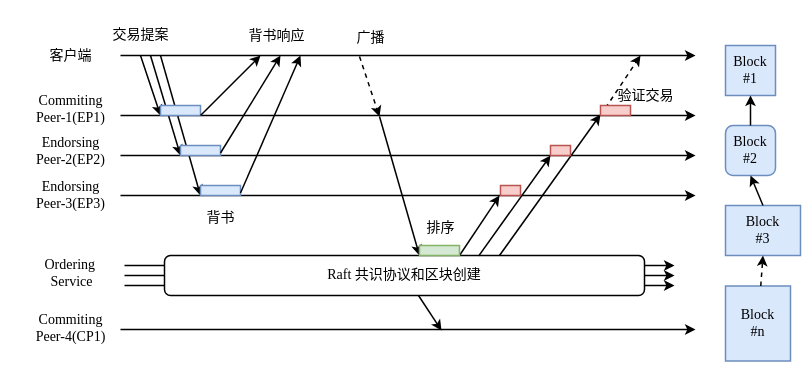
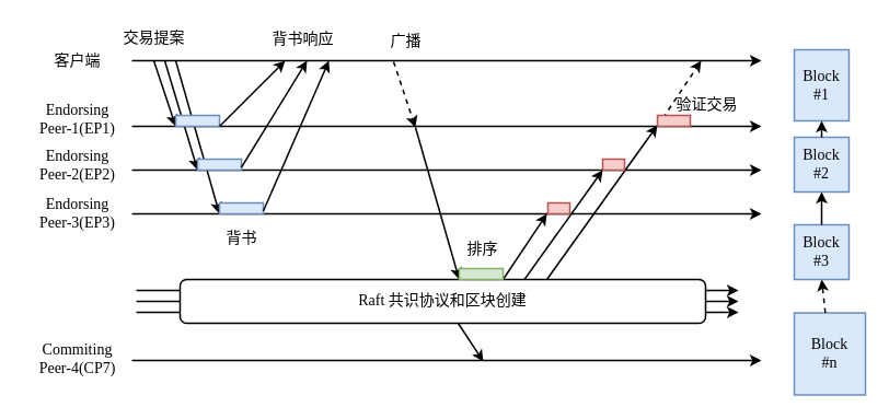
  <mxCell id="0" />
  <mxCell id="1" parent="0" />
  <mxCell id="2" value="" style="endArrow=classic;html=1;rounded=0;fontSize=14;fontFamily=宋体;strokeWidth=1.5;" parent="1" edge="1"><mxGeometry width="50" height="50" relative="1" as="geometry"><mxPoint x="120" y="55" as="sourcePoint" /><mxPoint x="695" y="55" as="targetPoint" /></mxGeometry></mxCell>
  <mxCell id="3" value="" style="endArrow=classic;html=1;rounded=0;fontSize=14;fontFamily=宋体;strokeWidth=1.5;" parent="1" edge="1"><mxGeometry width="50" height="50" relative="1" as="geometry"><mxPoint x="120" y="115" as="sourcePoint" /><mxPoint x="695" y="115" as="targetPoint" /></mxGeometry></mxCell>
  <mxCell id="4" value="" style="endArrow=classic;html=1;rounded=0;fontSize=14;fontFamily=宋体;strokeWidth=1.5;" parent="1" edge="1"><mxGeometry width="50" height="50" relative="1" as="geometry"><mxPoint x="120" y="155" as="sourcePoint" /><mxPoint x="695" y="155" as="targetPoint" /></mxGeometry></mxCell>
  <mxCell id="5" value="" style="endArrow=classic;html=1;rounded=0;fontSize=14;fontFamily=宋体;strokeWidth=1.5;" parent="1" edge="1"><mxGeometry width="50" height="50" relative="1" as="geometry"><mxPoint x="120" y="195" as="sourcePoint" /><mxPoint x="695" y="195" as="targetPoint" /></mxGeometry></mxCell>
  <mxCell id="6" value="" style="endArrow=classic;html=1;rounded=0;fontSize=14;fontFamily=宋体;strokeWidth=1.5;" parent="1" edge="1"><mxGeometry width="50" height="50" relative="1" as="geometry"><mxPoint x="124" y="265" as="sourcePoint" /><mxPoint x="674" y="265" as="targetPoint" /></mxGeometry></mxCell>
  <mxCell id="7" value="" style="endArrow=classic;html=1;rounded=0;fontSize=14;fontFamily=宋体;strokeWidth=1.5;" parent="1" edge="1"><mxGeometry width="50" height="50" relative="1" as="geometry"><mxPoint x="124" y="275" as="sourcePoint" /><mxPoint x="674" y="275" as="targetPoint" /></mxGeometry></mxCell>
  <mxCell id="8" value="" style="endArrow=classic;html=1;rounded=0;fontSize=14;fontFamily=宋体;strokeWidth=1.5;" parent="1" edge="1"><mxGeometry width="50" height="50" relative="1" as="geometry"><mxPoint x="124" y="285" as="sourcePoint" /><mxPoint x="674" y="285" as="targetPoint" /></mxGeometry></mxCell>
  <mxCell id="9" value="Raft 共识协议和区块创建" style="rounded=1;whiteSpace=wrap;html=1;fontSize=14;fontFamily=宋体;strokeWidth=1.5;" parent="1" vertex="1"><mxGeometry x="164" y="255" width="480" height="40" as="geometry" /></mxCell>
  <mxCell id="10" value="&lt;font style=&quot;vertical-align: inherit; font-size: 14px;&quot;&gt;&lt;font style=&quot;vertical-align: inherit; font-size: 14px;&quot;&gt;客户端&lt;/font&gt;&lt;/font&gt;" style="text;html=1;align=center;verticalAlign=middle;resizable=0;points=[];autosize=1;strokeColor=none;fillColor=none;fontSize=14;fontFamily=宋体;" parent="1" vertex="1"><mxGeometry x="35" y="41" width="70" height="30" as="geometry" /></mxCell>
- <mxCell id="11" value="&lt;font style=&quot;vertical-align: inherit; font-size: 14px;&quot;&gt;&lt;font style=&quot;vertical-align: inherit; font-size: 14px;&quot;&gt;&lt;font style=&quot;vertical-align: inherit; font-size: 14px;&quot;&gt;&lt;font face=&quot;Times New Roman&quot; style=&quot;vertical-align: inherit; font-size: 14px;&quot;&gt;Commiting&lt;/font&gt;&lt;/font&gt;&lt;/font&gt;&lt;/font&gt;&lt;div style=&quot;font-size: 14px;&quot;&gt;&lt;font style=&quot;vertical-align: inherit; font-size: 14px;&quot;&gt;&lt;font face=&quot;mkeMbur1AeJrhPFCi3Xl&quot; style=&quot;vertical-align: inherit; font-size: 14px;&quot;&gt;Peer-1(EP1)&lt;/font&gt;&lt;/font&gt;&lt;/div&gt;" style="text;html=1;align=center;verticalAlign=middle;resizable=0;points=[];autosize=1;strokeColor=none;fillColor=none;fontSize=14;fontFamily=宋体;" parent="1" vertex="1"><mxGeometry x="20" y="84" width="100" height="50" as="geometry" /></mxCell>
+ <mxCell id="11" value="&lt;font style=&quot;vertical-align: inherit; font-size: 14px;&quot;&gt;&lt;font style=&quot;vertical-align: inherit; font-size: 14px;&quot;&gt;&lt;font style=&quot;vertical-align: inherit; font-size: 14px;&quot;&gt;&lt;font face=&quot;Times New Roman&quot; style=&quot;vertical-align: inherit; font-size: 14px;&quot;&gt;Endorsing&lt;/font&gt;&lt;/font&gt;&lt;/font&gt;&lt;/font&gt;&lt;div style=&quot;font-size: 14px;&quot;&gt;&lt;font style=&quot;vertical-align: inherit; font-size: 14px;&quot;&gt;&lt;font face=&quot;mkeMbur1AeJrhPFCi3Xl&quot; style=&quot;vertical-align: inherit; font-size: 14px;&quot;&gt;Peer-1(EP1)&lt;/font&gt;&lt;/font&gt;&lt;/div&gt;" style="text;html=1;align=center;verticalAlign=middle;resizable=0;points=[];autosize=1;strokeColor=none;fillColor=none;fontSize=14;fontFamily=宋体;" parent="1" vertex="1"><mxGeometry x="20" y="84" width="100" height="50" as="geometry" /></mxCell>
  <mxCell id="12" value="&lt;font style=&quot;vertical-align: inherit; font-size: 14px;&quot;&gt;&lt;font style=&quot;vertical-align: inherit; font-size: 14px;&quot;&gt;&lt;font style=&quot;vertical-align: inherit; font-size: 14px;&quot;&gt;&lt;font face=&quot;Times New Roman&quot; style=&quot;vertical-align: inherit; font-size: 14px;&quot;&gt;Endorsing&lt;/font&gt;&lt;/font&gt;&lt;/font&gt;&lt;/font&gt;&lt;div style=&quot;font-size: 14px;&quot;&gt;&lt;font style=&quot;vertical-align: inherit; font-size: 14px;&quot;&gt;&lt;font face=&quot;WWyYIYadYJw7NTssRgx7&quot; style=&quot;vertical-align: inherit; font-size: 14px;&quot;&gt;Peer-2(EP2)&lt;/font&gt;&lt;/font&gt;&lt;/div&gt;" style="text;html=1;align=center;verticalAlign=middle;resizable=0;points=[];autosize=1;strokeColor=none;fillColor=none;fontSize=14;fontFamily=宋体;" parent="1" vertex="1"><mxGeometry x="20" y="126" width="100" height="50" as="geometry" /></mxCell>
  <mxCell id="13" value="&lt;font style=&quot;vertical-align: inherit; font-size: 14px;&quot;&gt;&lt;font style=&quot;vertical-align: inherit; font-size: 14px;&quot;&gt;&lt;font style=&quot;vertical-align: inherit; font-size: 14px;&quot;&gt;&lt;font face=&quot;Times New Roman&quot; style=&quot;vertical-align: inherit; font-size: 14px;&quot;&gt;Endorsing&lt;/font&gt;&lt;/font&gt;&lt;/font&gt;&lt;/font&gt;&lt;div style=&quot;font-size: 14px;&quot;&gt;&lt;font style=&quot;vertical-align: inherit; font-size: 14px;&quot;&gt;&lt;font face=&quot;gQ3BI6zvnFauqDmaf4Cy&quot; style=&quot;vertical-align: inherit; font-size: 14px;&quot;&gt;Peer-3(EP3)&lt;/font&gt;&lt;/font&gt;&lt;/div&gt;" style="text;html=1;align=center;verticalAlign=middle;resizable=0;points=[];autosize=1;strokeColor=none;fillColor=none;fontSize=14;fontFamily=宋体;" parent="1" vertex="1"><mxGeometry x="20" y="170" width="100" height="50" as="geometry" /></mxCell>
  <mxCell id="14" value="" style="endArrow=classic;html=1;rounded=0;fontSize=14;fontFamily=宋体;strokeWidth=1.5;" parent="1" edge="1"><mxGeometry width="50" height="50" relative="1" as="geometry"><mxPoint x="140" y="55" as="sourcePoint" /><mxPoint x="160" y="115" as="targetPoint" /></mxGeometry></mxCell>
  <mxCell id="15" value="" style="endArrow=classic;html=1;rounded=0;fontSize=14;fontFamily=宋体;strokeWidth=1.5;" parent="1" edge="1"><mxGeometry width="50" height="50" relative="1" as="geometry"><mxPoint x="150" y="55" as="sourcePoint" /><mxPoint x="180" y="155" as="targetPoint" /></mxGeometry></mxCell>
  <mxCell id="16" value="" style="endArrow=classic;html=1;rounded=0;fontSize=14;fontFamily=宋体;strokeWidth=1.5;" parent="1" edge="1"><mxGeometry width="50" height="50" relative="1" as="geometry"><mxPoint x="160" y="55" as="sourcePoint" /><mxPoint x="200" y="195" as="targetPoint" /></mxGeometry></mxCell>
  <mxCell id="17" value="" style="rounded=0;whiteSpace=wrap;html=1;fontSize=14;fontFamily=宋体;fillColor=#dae8fc;strokeColor=#6c8ebf;strokeWidth=1.5;" parent="1" vertex="1"><mxGeometry x="160" y="105" width="40" height="10" as="geometry" /></mxCell>
  <mxCell id="18" value="" style="rounded=0;whiteSpace=wrap;html=1;fontSize=14;fontFamily=宋体;fillColor=#dae8fc;strokeColor=#6c8ebf;strokeWidth=1.5;" parent="1" vertex="1"><mxGeometry x="180" y="145" width="40" height="10" as="geometry" /></mxCell>
  <mxCell id="19" value="" style="rounded=0;whiteSpace=wrap;html=1;fontSize=14;fontFamily=宋体;fillColor=#dae8fc;strokeColor=#6c8ebf;strokeWidth=1.5;" parent="1" vertex="1"><mxGeometry x="200" y="185" width="40" height="10" as="geometry" /></mxCell>
  <mxCell id="20" value="" style="endArrow=classic;html=1;rounded=0;exitX=1;exitY=1;exitDx=0;exitDy=0;fontSize=14;fontFamily=宋体;strokeWidth=1.5;" parent="1" source="17" edge="1"><mxGeometry width="50" height="50" relative="1" as="geometry"><mxPoint x="240" y="155" as="sourcePoint" /><mxPoint x="260" y="55" as="targetPoint" /></mxGeometry></mxCell>
  <mxCell id="21" value="" style="endArrow=classic;html=1;rounded=0;exitX=1;exitY=0.75;exitDx=0;exitDy=0;fontSize=14;fontFamily=宋体;strokeWidth=1.5;" parent="1" source="18" edge="1"><mxGeometry width="50" height="50" relative="1" as="geometry"><mxPoint x="250" y="165" as="sourcePoint" /><mxPoint x="280" y="55" as="targetPoint" /></mxGeometry></mxCell>
  <mxCell id="22" value="" style="endArrow=classic;html=1;rounded=0;exitX=1;exitY=0.75;exitDx=0;exitDy=0;fontSize=14;fontFamily=宋体;strokeWidth=1.5;" parent="1" source="19" edge="1"><mxGeometry width="50" height="50" relative="1" as="geometry"><mxPoint x="270" y="185" as="sourcePoint" /><mxPoint x="300" y="55" as="targetPoint" /></mxGeometry></mxCell>
  <mxCell id="23" value="交易提案" style="text;html=1;align=center;verticalAlign=middle;resizable=0;points=[];autosize=1;strokeColor=none;fillColor=none;fontSize=14;fontFamily=宋体;" parent="1" vertex="1"><mxGeometry x="100" y="20" width="80" height="30" as="geometry" /></mxCell>
  <mxCell id="24" value="背书响应" style="text;html=1;align=center;verticalAlign=middle;resizable=0;points=[];autosize=1;strokeColor=none;fillColor=none;fontSize=14;fontFamily=宋体;" parent="1" vertex="1"><mxGeometry x="236" y="21" width="80" height="30" as="geometry" /></mxCell>
  <mxCell id="25" value="" style="endArrow=classic;html=1;rounded=0;dashed=1;fontSize=14;fontFamily=宋体;strokeWidth=1.5;" parent="1" edge="1"><mxGeometry width="50" height="50" relative="1" as="geometry"><mxPoint x="359" y="56" as="sourcePoint" /><mxPoint x="379" y="116" as="targetPoint" /></mxGeometry></mxCell>
  <mxCell id="26" value="" style="endArrow=classic;html=1;rounded=0;entryX=0;entryY=1;entryDx=0;entryDy=0;fontSize=14;fontFamily=宋体;strokeWidth=1.5;" parent="1" target="34" edge="1"><mxGeometry width="50" height="50" relative="1" as="geometry"><mxPoint x="379" y="116" as="sourcePoint" /><mxPoint x="440" y="225" as="targetPoint" /></mxGeometry></mxCell>
  <mxCell id="27" value="" style="endArrow=classic;html=1;rounded=0;fontSize=14;fontFamily=宋体;strokeWidth=1.5;" parent="1" edge="1"><mxGeometry width="50" height="50" relative="1" as="geometry"><mxPoint x="459" y="255" as="sourcePoint" /><mxPoint x="499" y="195" as="targetPoint" /></mxGeometry></mxCell>
  <mxCell id="28" value="" style="endArrow=classic;html=1;rounded=0;exitX=0.588;exitY=0.01;exitDx=0;exitDy=0;exitPerimeter=0;fontSize=14;fontFamily=宋体;strokeWidth=1.5;" parent="1" edge="1"><mxGeometry width="50" height="50" relative="1" as="geometry"><mxPoint x="478.24" y="255.4" as="sourcePoint" /><mxPoint x="550" y="155" as="targetPoint" /></mxGeometry></mxCell>
  <mxCell id="29" value="" style="endArrow=classic;html=1;rounded=0;fontSize=14;fontFamily=宋体;strokeWidth=1.5;" parent="1" edge="1"><mxGeometry width="50" height="50" relative="1" as="geometry"><mxPoint x="499" y="255" as="sourcePoint" /><mxPoint x="600" y="114" as="targetPoint" /></mxGeometry></mxCell>
  <mxCell id="30" value="" style="endArrow=classic;html=1;rounded=0;dashed=1;fontSize=14;fontFamily=宋体;strokeWidth=1.5;" parent="1" edge="1"><mxGeometry width="50" height="50" relative="1" as="geometry"><mxPoint x="600" y="115" as="sourcePoint" /><mxPoint x="640" y="55" as="targetPoint" /></mxGeometry></mxCell>
  <mxCell id="31" value="" style="rounded=0;whiteSpace=wrap;html=1;fontSize=14;fontFamily=宋体;fillColor=#f8cecc;strokeColor=#b85450;strokeWidth=1.5;" parent="1" vertex="1"><mxGeometry x="500" y="185" width="20" height="10" as="geometry" /></mxCell>
  <mxCell id="32" value="" style="rounded=0;whiteSpace=wrap;html=1;fontSize=14;fontFamily=宋体;fillColor=#f8cecc;strokeColor=#b85450;strokeWidth=1.5;" parent="1" vertex="1"><mxGeometry x="550" y="145" width="20" height="10" as="geometry" /></mxCell>
  <mxCell id="33" value="" style="rounded=0;whiteSpace=wrap;html=1;fontSize=14;fontFamily=宋体;fillColor=#f8cecc;strokeColor=#b85450;strokeWidth=1.5;" parent="1" vertex="1"><mxGeometry x="600" y="105" width="30" height="10" as="geometry" /></mxCell>
  <mxCell id="34" value="" style="rounded=0;whiteSpace=wrap;html=1;fontSize=14;fontFamily=宋体;fillColor=#d5e8d4;strokeColor=#82b366;strokeWidth=1.5;" parent="1" vertex="1"><mxGeometry x="419" y="245" width="40" height="10" as="geometry" /></mxCell>
  <mxCell id="35" value="" style="endArrow=classic;html=1;rounded=0;fontSize=14;fontFamily=宋体;strokeWidth=1.5;" parent="1" edge="1"><mxGeometry width="50" height="50" relative="1" as="geometry"><mxPoint x="120" y="329" as="sourcePoint" /><mxPoint x="695" y="329" as="targetPoint" /></mxGeometry></mxCell>
  <mxCell id="36" value="" style="endArrow=classic;html=1;rounded=0;exitX=0.5;exitY=1;exitDx=0;exitDy=0;fontSize=14;fontFamily=宋体;strokeWidth=1.5;" parent="1" edge="1"><mxGeometry width="50" height="50" relative="1" as="geometry"><mxPoint x="418" y="295" as="sourcePoint" /><mxPoint x="441" y="330" as="targetPoint" /></mxGeometry></mxCell>
- <mxCell id="37" value="&lt;font face=&quot;Times New Roman&quot;&gt;Ordering&amp;nbsp;&lt;/font&gt;&lt;div style=&quot;font-size: 14px;&quot;&gt;&lt;font face=&quot;DNnAhaVaMO4s61EUt8Ar&quot;&gt;Service&lt;/font&gt;&lt;/div&gt;" style="text;html=1;align=center;verticalAlign=middle;resizable=0;points=[];autosize=1;strokeColor=none;fillColor=none;fontSize=14;fontFamily=宋体;" parent="1" vertex="1"><mxGeometry x="31" y="248" width="80" height="50" as="geometry" /></mxCell>
- <mxCell id="38" value="&lt;font face=&quot;Times New Roman&quot;&gt;Commiting&lt;/font&gt;&lt;div style=&quot;font-size: 14px;&quot;&gt;&lt;font face=&quot;qBFvAq4sa9M2BY5LMyso&quot;&gt;Peer-4(CP1)&lt;/font&gt;&lt;/div&gt;" style="text;html=1;align=center;verticalAlign=middle;resizable=0;points=[];autosize=1;strokeColor=none;fillColor=none;fontSize=14;fontFamily=宋体;" parent="1" vertex="1"><mxGeometry x="20" y="303" width="100" height="50" as="geometry" /></mxCell>
- <mxCell id="39" value="&lt;font face=&quot;Times New Roman&quot;&gt;Block&lt;/font&gt;&lt;div style=&quot;font-size: 14px;&quot;&gt;&lt;font face=&quot;OqSwQvgUJIZZfSJbqJov&quot;&gt;#1&lt;/font&gt;&lt;/div&gt;" style="whiteSpace=wrap;html=1;aspect=fixed;fontFamily=宋体;fontSize=14;fillColor=#dae8fc;strokeWidth=1.5;strokeColor=#6c8ebf;" parent="1" vertex="1"><mxGeometry x="725" y="45" width="50" height="50" as="geometry" /></mxCell>
- <mxCell id="40" value="&lt;font face=&quot;Times New Roman&quot;&gt;Block&lt;/font&gt;&lt;div style=&quot;font-size: 14px;&quot;&gt;&lt;font face=&quot;nBN38asvELGrLQXmzEoJ&quot;&gt;#2&lt;/font&gt;&lt;/div&gt;" style="whiteSpace=wrap;html=1;aspect=fixed;strokeColor=#6c8ebf;align=center;verticalAlign=middle;fontFamily=宋体;fontSize=14;fillColor=#dae8fc;strokeWidth=1.5;rounded=1;" parent="1" vertex="1"><mxGeometry x="725" y="125" width="50" height="50" as="geometry" /></mxCell>
- <mxCell id="41" value="&lt;font face=&quot;Times New Roman&quot;&gt;Block&lt;/font&gt;&lt;div style=&quot;font-size: 14px;&quot;&gt;&lt;font face=&quot;OfVZthkvg3CaWJ_4dsRc&quot;&gt;#3&lt;/font&gt;&lt;/div&gt;" style="whiteSpace=wrap;html=1;aspect=fixed;strokeColor=#6c8ebf;align=center;verticalAlign=middle;fontFamily=宋体;fontSize=14;fillColor=#dae8fc;strokeWidth=1.5;" parent="1" vertex="1"><mxGeometry x="725" y="205" width="75" height="50" as="geometry" /></mxCell>
+ <mxCell id="38" value="&lt;font face=&quot;Times New Roman&quot;&gt;Commiting&lt;/font&gt;&lt;div style=&quot;font-size: 14px;&quot;&gt;&lt;font face=&quot;qBFvAq4sa9M2BY5LMyso&quot;&gt;Peer-4(CP7)&lt;/font&gt;&lt;/div&gt;" style="text;html=1;align=center;verticalAlign=middle;resizable=0;points=[];autosize=1;strokeColor=none;fillColor=none;fontSize=14;fontFamily=宋体;" parent="1" vertex="1"><mxGeometry x="20" y="303" width="100" height="50" as="geometry" /></mxCell>
+ <mxCell id="39" value="&lt;font face=&quot;Times New Roman&quot;&gt;Block&lt;/font&gt;&lt;div style=&quot;font-size: 14px;&quot;&gt;&lt;font face=&quot;OqSwQvgUJIZZfSJbqJov&quot;&gt;#1&lt;/font&gt;&lt;/div&gt;" style="whiteSpace=wrap;html=1;aspect=fixed;fontFamily=宋体;fontSize=14;fillColor=#dae8fc;strokeWidth=1.5;strokeColor=#6c8ebf;" parent="1" vertex="1"><mxGeometry x="725" y="45" width="50" height="65" as="geometry" /></mxCell>
+ <mxCell id="40" value="&lt;font face=&quot;Times New Roman&quot;&gt;Block&lt;/font&gt;&lt;div style=&quot;font-size: 14px;&quot;&gt;&lt;font face=&quot;nBN38asvELGrLQXmzEoJ&quot;&gt;#2&lt;/font&gt;&lt;/div&gt;" style="whiteSpace=wrap;html=1;aspect=fixed;strokeColor=#6c8ebf;align=center;verticalAlign=middle;fontFamily=宋体;fontSize=14;fillColor=#dae8fc;strokeWidth=1.5;" parent="1" vertex="1"><mxGeometry x="725" y="125" width="50" height="50" as="geometry" /></mxCell>
+ <mxCell id="41" value="&lt;font face=&quot;Times New Roman&quot;&gt;Block&lt;/font&gt;&lt;div style=&quot;font-size: 14px;&quot;&gt;&lt;font face=&quot;OfVZthkvg3CaWJ_4dsRc&quot;&gt;#3&lt;/font&gt;&lt;/div&gt;" style="whiteSpace=wrap;html=1;aspect=fixed;strokeColor=#6c8ebf;align=center;verticalAlign=middle;fontFamily=宋体;fontSize=14;fillColor=#dae8fc;strokeWidth=1.5;" parent="1" vertex="1"><mxGeometry x="725" y="205" width="50" height="50" as="geometry" /></mxCell>
  <mxCell id="42" value="&lt;font face=&quot;Times New Roman&quot;&gt;Block&lt;/font&gt;&lt;div style=&quot;font-size: 14px;&quot;&gt;&lt;font face=&quot;le6P_OrJlW3Lhu8JZRG8&quot;&gt;#n&lt;/font&gt;&lt;/div&gt;" style="whiteSpace=wrap;html=1;aspect=fixed;fontFamily=宋体;fontSize=14;strokeColor=#6c8ebf;align=center;verticalAlign=middle;fillColor=#dae8fc;strokeWidth=1.5;" parent="1" vertex="1"><mxGeometry x="725" y="285.5" width="65" height="75" as="geometry" /></mxCell>
  <mxCell id="43" value="" style="endArrow=classic;html=1;rounded=0;entryX=0.5;entryY=1;entryDx=0;entryDy=0;exitX=0.5;exitY=0;exitDx=0;exitDy=0;fontFamily=宋体;fontSize=14;strokeWidth=1.5;" parent="1" source="40" target="39" edge="1"><mxGeometry width="50" height="50" relative="1" as="geometry"><mxPoint x="845" y="125" as="sourcePoint" /><mxPoint x="895" y="75" as="targetPoint" /></mxGeometry></mxCell>
  <mxCell id="44" value="" style="endArrow=classic;html=1;rounded=0;entryX=0.5;entryY=1;entryDx=0;entryDy=0;exitX=0.5;exitY=0;exitDx=0;exitDy=0;fontFamily=宋体;fontSize=14;strokeWidth=1.5;" parent="1" source="41" target="40" edge="1"><mxGeometry width="50" height="50" relative="1" as="geometry"><mxPoint x="935" y="215" as="sourcePoint" /><mxPoint x="985" y="165" as="targetPoint" /></mxGeometry></mxCell>
  <mxCell id="45" value="" style="endArrow=classic;html=1;rounded=0;entryX=0.5;entryY=1;entryDx=0;entryDy=0;dashed=1;fontFamily=宋体;fontSize=14;strokeWidth=1.5;" parent="1" source="42" target="41" edge="1"><mxGeometry width="50" height="50" relative="1" as="geometry"><mxPoint x="875" y="285" as="sourcePoint" /><mxPoint x="925" y="235" as="targetPoint" /></mxGeometry></mxCell>
  <mxCell id="46" value="背书" style="text;html=1;align=center;verticalAlign=middle;resizable=0;points=[];autosize=1;strokeColor=none;fillColor=none;fontFamily=宋体;fontSize=14;strokeWidth=1.5;" parent="1" vertex="1"><mxGeometry x="195" y="203" width="50" height="30" as="geometry" /></mxCell>
  <mxCell id="47" value="广播" style="text;html=1;align=center;verticalAlign=middle;resizable=0;points=[];autosize=1;strokeColor=none;fillColor=none;fontFamily=宋体;fontSize=14;" parent="1" vertex="1"><mxGeometry x="345" y="23" width="50" height="30" as="geometry" /></mxCell>
  <mxCell id="48" value="排序" style="text;html=1;align=center;verticalAlign=middle;resizable=0;points=[];autosize=1;strokeColor=none;fillColor=none;fontFamily=宋体;fontSize=14;strokeWidth=1.5;" parent="1" vertex="1"><mxGeometry x="415" y="213" width="50" height="30" as="geometry" /></mxCell>
  <mxCell id="49" value="验证交易" style="text;html=1;align=center;verticalAlign=middle;resizable=0;points=[];autosize=1;strokeColor=none;fillColor=none;fontFamily=宋体;fontSize=14;strokeWidth=1.5;" parent="1" vertex="1"><mxGeometry x="605" y="81" width="80" height="30" as="geometry" /></mxCell>
